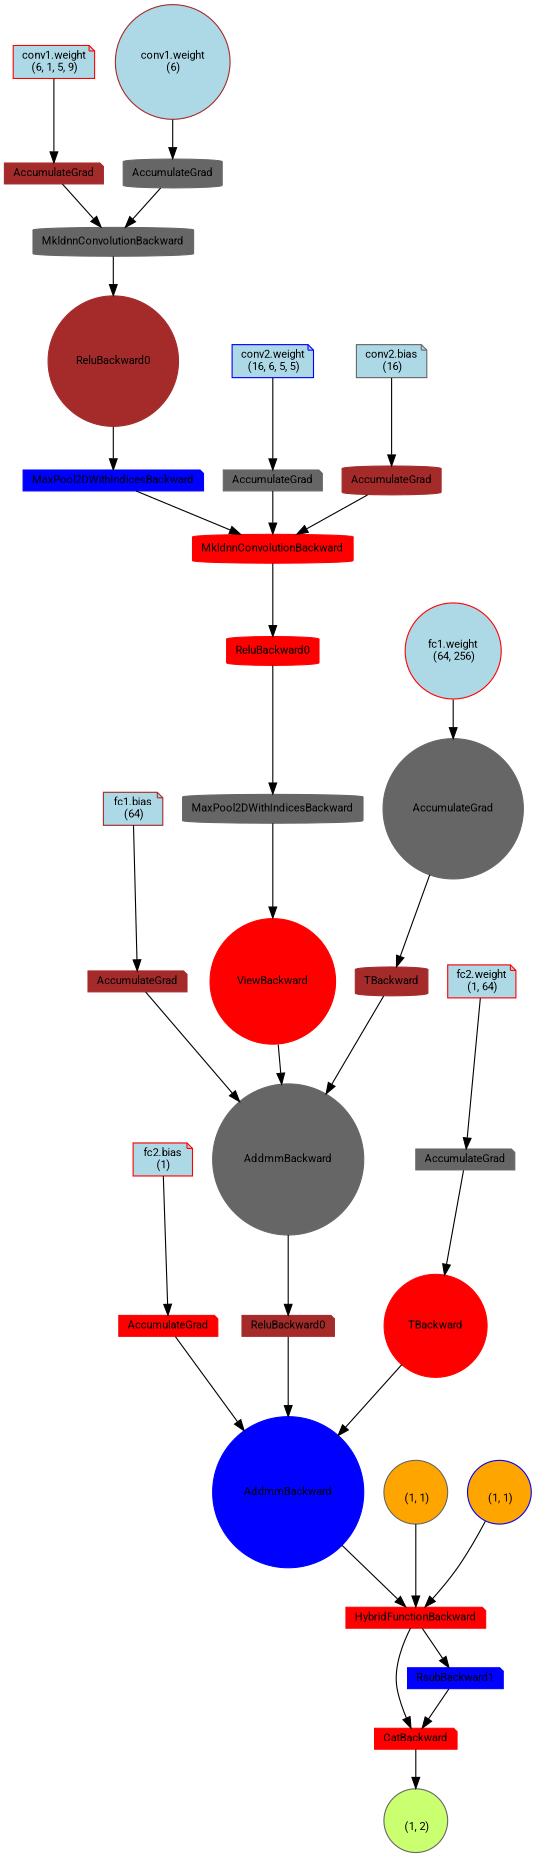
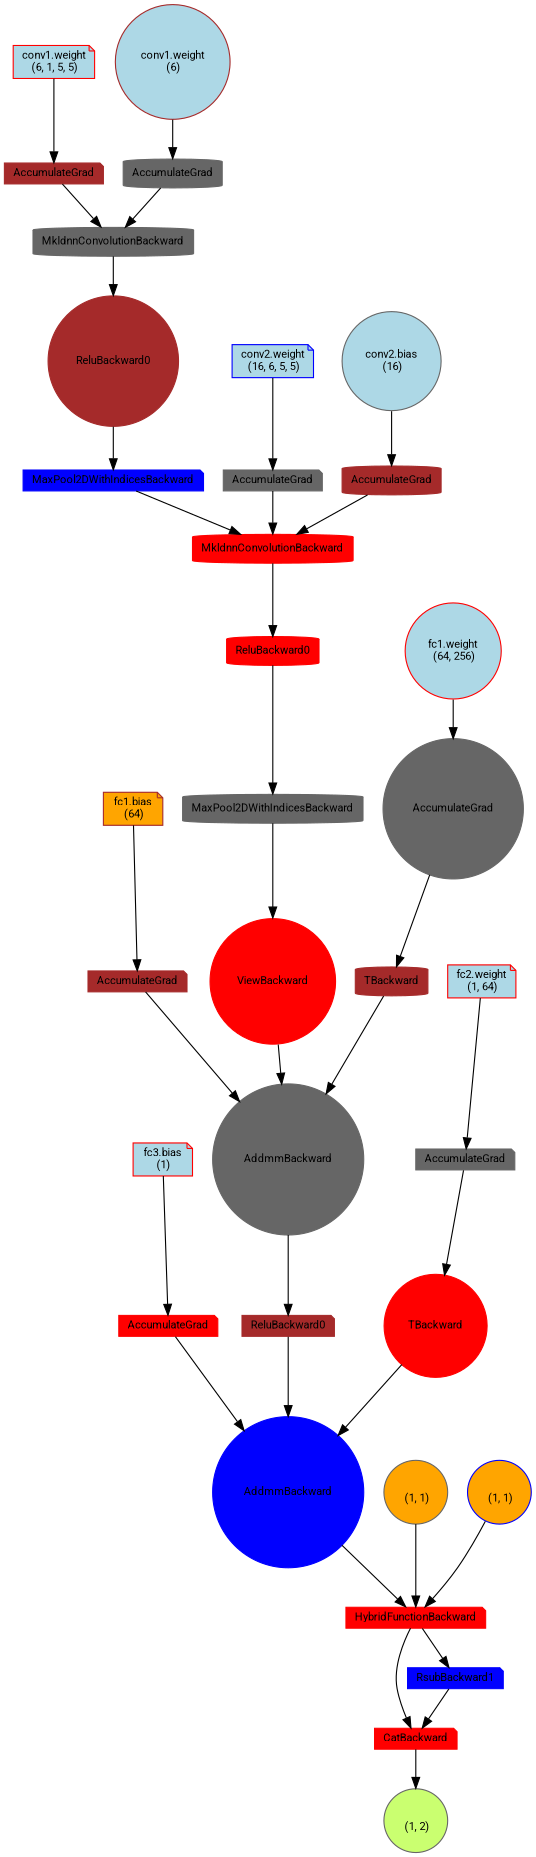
  digraph {
    fontname=Roboto
    node [align=left color=red fontname=Roboto fontsize=10 ranksep=0.1 shape=note style=filled]
    edge [fontname=Roboto]
    n1 [color=gray40 fillcolor=darkolivegreen1 height=0.2 label="\n (1, 2)" shape=circle]
    n2 [height=0.2 label=CatBackward]
    n3 [height=0.2 label=HybridFunctionBackward]
    n4 [color=blue height=0.2 label=RsubBackward1]
    n5 [color=blue height=0.2 label=AddmmBackward shape=circle]
    n6 [height=0.2 label=AccumulateGrad]
-   n7 [fillcolor=lightblue height=0.2 label="fc2.bias\n (1)"]
+   n7 [fillcolor=lightblue height=0.2 label="fc3.bias\n (1)"]
    n8 [color=brown height=0.2 label=ReluBackward0]
    n9 [color=gray40 height=0.2 label=AddmmBackward shape=circle]
    n10 [color=brown height=0.2 label=AccumulateGrad]
-   n11 [color=brown fillcolor=lightblue height=0.2 label="fc1.bias\n (64)"]
+   n11 [color=brown fillcolor=orange height=0.2 label="fc1.bias\n (64)"]
    n12 [height=0.2 label=ViewBackward shape=circle]
    n13 [color=gray40 height=0.2 label=MaxPool2DWithIndicesBackward shape=cylinder]
    n14 [height=0.2 label=ReluBackward0 shape=cylinder]
    n15 [height=0.2 label=MkldnnConvolutionBackward shape=cylinder]
    n16 [color=blue height=0.2 label=MaxPool2DWithIndicesBackward]
    n17 [color=brown height=0.2 label=ReluBackward0 shape=circle]
    n18 [color=gray40 height=0.2 label=MkldnnConvolutionBackward shape=cylinder]
    n19 [color=brown height=0.2 label=AccumulateGrad]
-   n20 [fillcolor=lightblue height=0.2 label="conv1.weight\n (6, 1, 5, 9)"]
+   n20 [fillcolor=lightblue height=0.2 label="conv1.weight\n (6, 1, 5, 5)"]
    n21 [color=gray40 height=0.2 label=AccumulateGrad shape=cylinder]
    n22 [color=brown fillcolor=lightblue height=0.2 label="conv1.weight\n (6)" shape=circle]
    n23 [color=gray40 height=0.2 label=AccumulateGrad]
    n24 [color=blue fillcolor=lightblue height=0.2 label="conv2.weight\n (16, 6, 5, 5)"]
    n25 [color=brown height=0.2 label=AccumulateGrad shape=cylinder]
-   n26 [color=gray40 fillcolor=lightblue height=0.2 label="conv2.bias\n (16)"]
+   n26 [color=gray40 fillcolor=lightblue height=0.2 label="conv2.bias\n (16)" shape=circle]
    n27 [color=brown height=0.2 label=TBackward shape=cylinder]
    n28 [color=gray40 height=0.2 label=AccumulateGrad shape=circle]
    n29 [fillcolor=lightblue height=0.2 label="fc1.weight\n (64, 256)" shape=circle]
    n30 [height=0.2 label=TBackward shape=circle]
    n31 [color=gray40 height=0.2 label=AccumulateGrad]
    n32 [fillcolor=lightblue height=0.2 label="fc2.weight\n (1, 64)"]
    n33 [color=gray40 fillcolor=orange height=0.2 label="\n (1, 1)" shape=circle]
    n34 [color=blue fillcolor=orange height=0.2 label="\n (1, 1)" shape=circle]
    n2 -> n1
    n3 -> n2
    n3 -> n4
    n4 -> n2
    n5 -> n3
    n6 -> n5
    n7 -> n6
    n8 -> n5
    n9 -> n8
    n10 -> n9
    n11 -> n10
    n12 -> n9
    n13 -> n12
    n14 -> n13
    n15 -> n14
    n16 -> n15
    n17 -> n16
    n18 -> n17
    n19 -> n18
    n20 -> n19
    n21 -> n18
    n22 -> n21
    n23 -> n15
    n24 -> n23
    n25 -> n15
    n26 -> n25
    n27 -> n9
    n28 -> n27
    n29 -> n28
    n30 -> n5
    n31 -> n30
    n32 -> n31
    n33 -> n3
    n34 -> n3
  }
